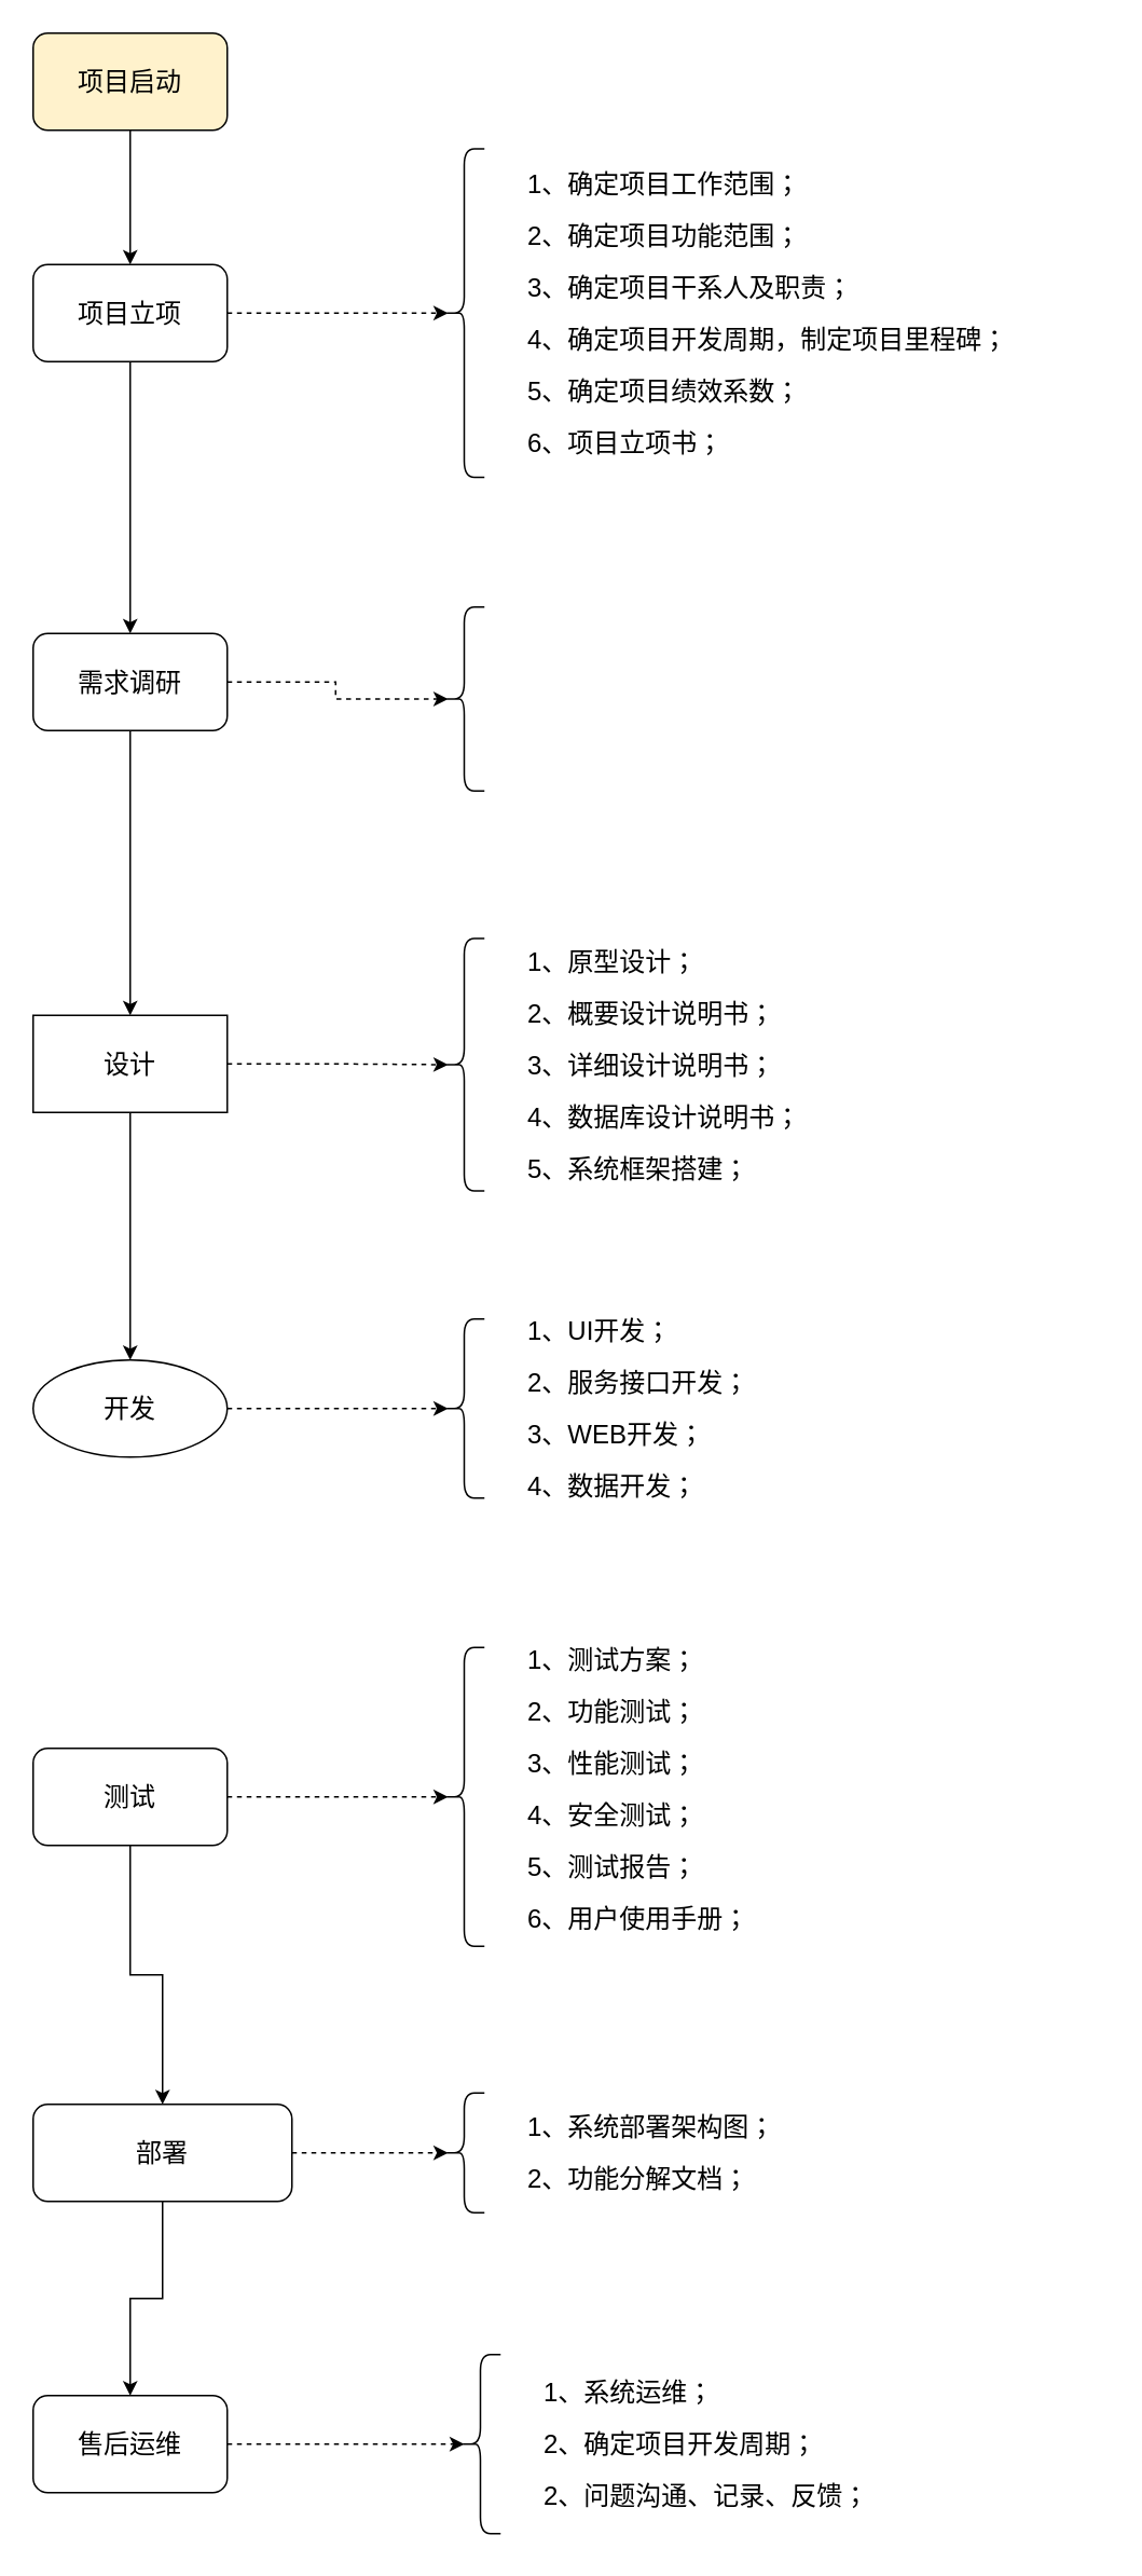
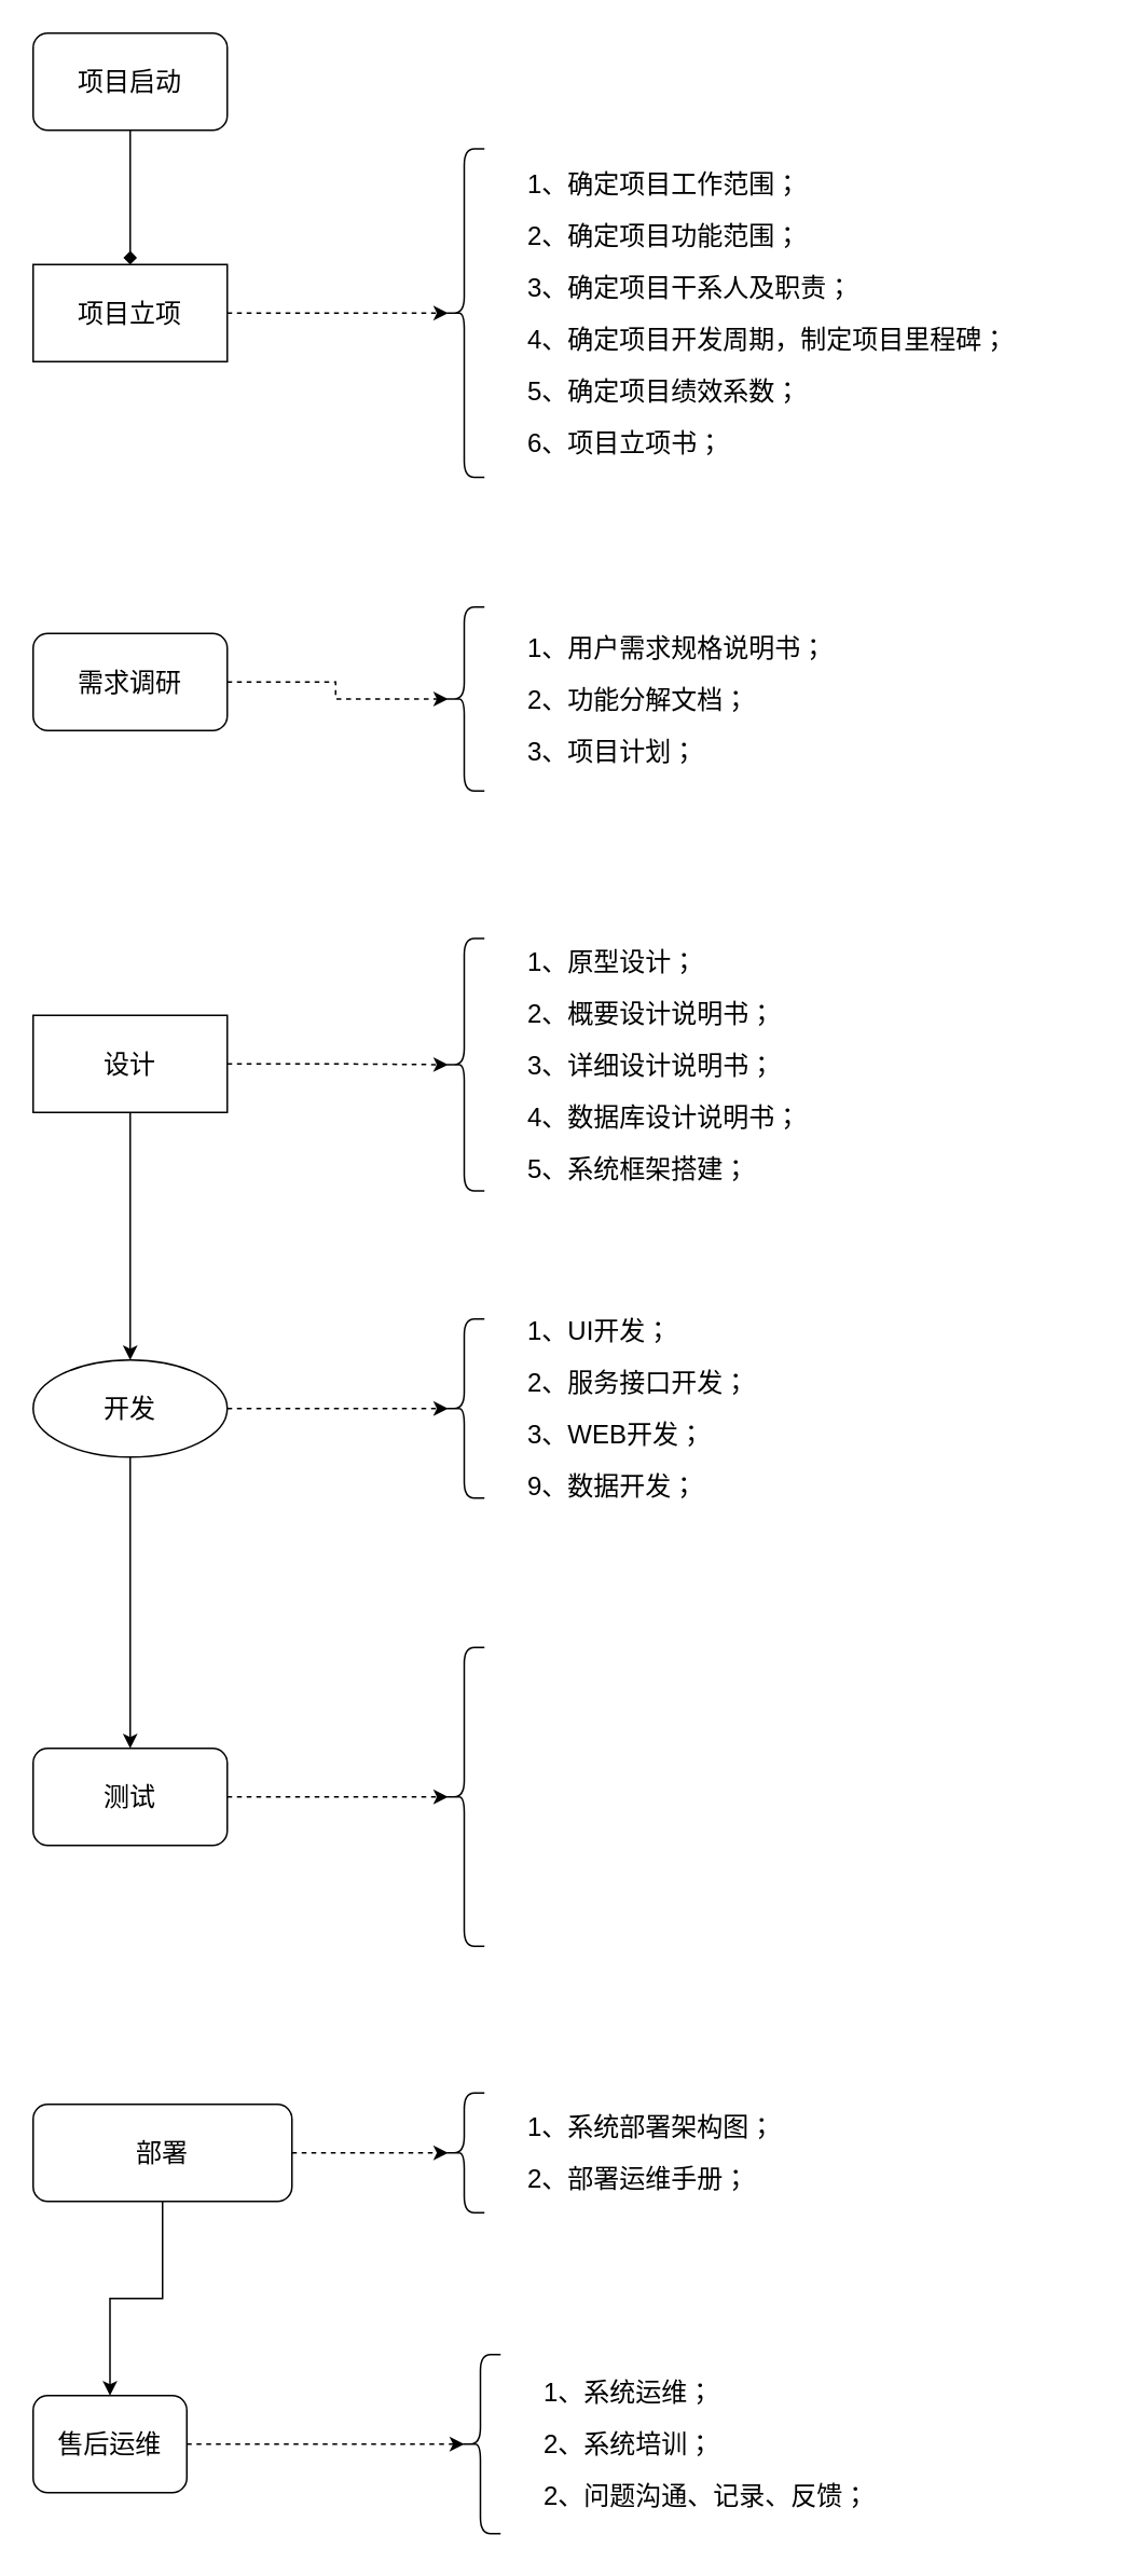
  <mxCell id="0" />
  <mxCell id="1" parent="0" />
- <mxCell id="2" value="" style="edgeStyle=orthogonalEdgeStyle;rounded=0;orthogonalLoop=1;jettySize=auto;html=1;fontSize=16;" parent="1" source="3" target="5" edge="1"><mxGeometry relative="1" as="geometry" /></mxCell>
- <mxCell id="3" value="项目启动" style="rounded=1;whiteSpace=wrap;html=1;fontSize=16;fillColor=#fff2cc;" parent="1" vertex="1"><mxGeometry x="20" y="20" width="120" height="60" as="geometry" /></mxCell>
- <mxCell id="4" value="" style="edgeStyle=orthogonalEdgeStyle;rounded=0;orthogonalLoop=1;jettySize=auto;html=1;fontSize=16;" parent="1" source="5" target="7" edge="1"><mxGeometry relative="1" as="geometry" /></mxCell>
- <mxCell id="5" value="项目立项" style="whiteSpace=wrap;html=1;rounded=1;fontSize=16;" parent="1" vertex="1"><mxGeometry x="20" y="163" width="120" height="60" as="geometry" /></mxCell>
- <mxCell id="6" value="" style="edgeStyle=orthogonalEdgeStyle;rounded=0;orthogonalLoop=1;jettySize=auto;html=1;fontSize=16;" parent="1" source="7" target="9" edge="1"><mxGeometry relative="1" as="geometry" /></mxCell>
+ <mxCell id="2" value="" style="edgeStyle=orthogonalEdgeStyle;rounded=0;orthogonalLoop=1;jettySize=auto;html=1;fontSize=16;endArrow=diamond;" parent="1" source="3" target="5" edge="1"><mxGeometry relative="1" as="geometry" /></mxCell>
+ <mxCell id="3" value="项目启动" style="rounded=1;whiteSpace=wrap;html=1;fontSize=16;" parent="1" vertex="1"><mxGeometry x="20" y="20" width="120" height="60" as="geometry" /></mxCell>
+ <mxCell id="5" value="项目立项" style="whiteSpace=wrap;html=1;fontSize=16;rounded=0;" parent="1" vertex="1"><mxGeometry x="20" y="163" width="120" height="60" as="geometry" /></mxCell>
  <mxCell id="7" value="需求调研" style="whiteSpace=wrap;html=1;rounded=1;fontSize=16;" parent="1" vertex="1"><mxGeometry x="20" y="391" width="120" height="60" as="geometry" /></mxCell>
  <mxCell id="8" value="" style="edgeStyle=orthogonalEdgeStyle;rounded=0;orthogonalLoop=1;jettySize=auto;html=1;fontSize=16;" parent="1" source="9" target="11" edge="1"><mxGeometry relative="1" as="geometry" /></mxCell>
  <mxCell id="9" value="设计" style="whiteSpace=wrap;html=1;fontSize=16;rounded=0;" parent="1" vertex="1"><mxGeometry x="20" y="627" width="120" height="60" as="geometry" /></mxCell>
+ <mxCell id="10" value="" style="edgeStyle=orthogonalEdgeStyle;rounded=0;orthogonalLoop=1;jettySize=auto;html=1;fontSize=16;" parent="1" source="11" target="13" edge="1"><mxGeometry relative="1" as="geometry" /></mxCell>
  <mxCell id="11" value="开发" style="ellipse;whiteSpace=wrap;html=1;fontSize=16;" parent="1" vertex="1"><mxGeometry x="20" y="840" width="120" height="60" as="geometry" /></mxCell>
- <mxCell id="12" value="" style="edgeStyle=orthogonalEdgeStyle;rounded=0;orthogonalLoop=1;jettySize=auto;html=1;fontSize=16;" parent="1" source="13" target="15" edge="1"><mxGeometry relative="1" as="geometry" /></mxCell>
  <mxCell id="13" value="测试" style="whiteSpace=wrap;html=1;rounded=1;fontSize=16;" parent="1" vertex="1"><mxGeometry x="20" y="1080" width="120" height="60" as="geometry" /></mxCell>
  <mxCell id="14" value="" style="edgeStyle=orthogonalEdgeStyle;rounded=0;orthogonalLoop=1;jettySize=auto;html=1;fontSize=16;" parent="1" source="15" target="16" edge="1"><mxGeometry relative="1" as="geometry" /></mxCell>
  <mxCell id="15" value="部署" style="whiteSpace=wrap;html=1;rounded=1;fontSize=16;" parent="1" vertex="1"><mxGeometry x="20" y="1300" width="160" height="60" as="geometry" /></mxCell>
- <mxCell id="16" value="售后运维" style="whiteSpace=wrap;html=1;rounded=1;fontSize=16;" parent="1" vertex="1"><mxGeometry x="20" y="1480" width="120" height="60" as="geometry" /></mxCell>
+ <mxCell id="16" value="售后运维" style="whiteSpace=wrap;html=1;rounded=1;fontSize=16;" parent="1" vertex="1"><mxGeometry x="20" y="1480" width="95" height="60" as="geometry" /></mxCell>
  <mxCell id="17" style="edgeStyle=orthogonalEdgeStyle;rounded=0;orthogonalLoop=1;jettySize=auto;html=1;exitX=1;exitY=0.5;exitDx=0;exitDy=0;entryX=0.1;entryY=0.5;entryDx=0;entryDy=0;entryPerimeter=0;fontSize=16;dashed=1;startArrow=none;startFill=0;" parent="1" source="5" target="19" edge="1"><mxGeometry relative="1" as="geometry" /></mxCell>
  <mxCell id="18" value="" style="group;fontSize=16;" parent="1" vertex="1" connectable="0"><mxGeometry x="274" y="83" width="400" height="220" as="geometry" /></mxCell>
  <mxCell id="19" value="" style="shape=curlyBracket;whiteSpace=wrap;html=1;rounded=1;labelPosition=left;verticalLabelPosition=middle;align=right;verticalAlign=middle;fontSize=16;" parent="18" vertex="1"><mxGeometry y="8.462" width="25" height="203.077" as="geometry" /></mxCell>
  <mxCell id="20" value="&lt;p style=&quot;line-height: 100%;&quot;&gt;1、确定项目工作范围；&lt;/p&gt;&lt;p style=&quot;line-height: 100%;&quot;&gt;2、确定项目功能范围；&lt;/p&gt;&lt;p style=&quot;line-height: 100%;&quot;&gt;3、确定项目干系人及职责；&lt;/p&gt;&lt;p style=&quot;line-height: 100%;&quot;&gt;4、确定项目开发周期，制定项目里程碑；&lt;/p&gt;&lt;p style=&quot;line-height: 100%;&quot;&gt;5、确定项目绩效系数；&lt;/p&gt;&lt;p style=&quot;line-height: 100%;&quot;&gt;6、项目立项书；&lt;/p&gt;" style="text;html=1;strokeColor=none;fillColor=none;align=left;verticalAlign=middle;whiteSpace=wrap;rounded=0;horizontal=1;fontSize=16;" parent="18" vertex="1"><mxGeometry x="50" width="350" height="220" as="geometry" /></mxCell>
  <mxCell id="21" style="edgeStyle=orthogonalEdgeStyle;rounded=0;orthogonalLoop=1;jettySize=auto;html=1;entryX=0.1;entryY=0.5;entryDx=0;entryDy=0;entryPerimeter=0;fontSize=16;dashed=1;" parent="1" source="7" target="28" edge="1"><mxGeometry relative="1" as="geometry"><mxPoint x="312.96" y="627" as="targetPoint" /></mxGeometry></mxCell>
  <mxCell id="22" style="edgeStyle=orthogonalEdgeStyle;rounded=0;orthogonalLoop=1;jettySize=auto;html=1;entryX=0.1;entryY=0.5;entryDx=0;entryDy=0;entryPerimeter=0;fontSize=16;dashed=1;" parent="1" source="9" target="31" edge="1"><mxGeometry relative="1" as="geometry"><mxPoint x="322" y="767" as="targetPoint" /></mxGeometry></mxCell>
  <mxCell id="23" style="edgeStyle=orthogonalEdgeStyle;rounded=0;orthogonalLoop=1;jettySize=auto;html=1;fontSize=16;entryX=0.1;entryY=0.5;entryDx=0;entryDy=0;entryPerimeter=0;dashed=1;" parent="1" source="11" target="34" edge="1"><mxGeometry relative="1" as="geometry"><mxPoint x="480" y="824" as="targetPoint" /></mxGeometry></mxCell>
  <mxCell id="24" style="edgeStyle=orthogonalEdgeStyle;rounded=0;orthogonalLoop=1;jettySize=auto;html=1;fontSize=16;entryX=0.1;entryY=0.5;entryDx=0;entryDy=0;entryPerimeter=0;dashed=1;" parent="1" source="13" target="37" edge="1"><mxGeometry relative="1" as="geometry"><mxPoint x="290" y="1084" as="targetPoint" /></mxGeometry></mxCell>
  <mxCell id="25" style="edgeStyle=orthogonalEdgeStyle;rounded=0;orthogonalLoop=1;jettySize=auto;html=1;entryX=0.1;entryY=0.5;entryDx=0;entryDy=0;entryPerimeter=0;fontSize=16;dashed=1;" parent="1" source="15" target="40" edge="1"><mxGeometry relative="1" as="geometry"><mxPoint x="312" y="1187.5" as="targetPoint" /></mxGeometry></mxCell>
  <mxCell id="26" style="edgeStyle=orthogonalEdgeStyle;rounded=0;orthogonalLoop=1;jettySize=auto;html=1;entryX=0.1;entryY=0.5;entryDx=0;entryDy=0;entryPerimeter=0;fontSize=16;dashed=1;" parent="1" source="16" target="43" edge="1"><mxGeometry relative="1" as="geometry"><mxPoint x="312" y="1326.5" as="targetPoint" /></mxGeometry></mxCell>
  <mxCell id="27" value="" style="group;fontSize=16;" parent="1" vertex="1" connectable="0"><mxGeometry x="274" y="370" width="400" height="123" as="geometry" /></mxCell>
  <mxCell id="28" value="" style="shape=curlyBracket;whiteSpace=wrap;html=1;rounded=1;labelPosition=left;verticalLabelPosition=middle;align=right;verticalAlign=middle;fontSize=16;" parent="27" vertex="1"><mxGeometry y="4.731" width="25" height="113.538" as="geometry" /></mxCell>
+ <mxCell id="29" value="&lt;p style=&quot;line-height: 100%;&quot;&gt;1、用户需求规格说明书；&lt;/p&gt;&lt;p style=&quot;line-height: 100%;&quot;&gt;2、功能分解文档；&lt;/p&gt;&lt;p style=&quot;line-height: 100%;&quot;&gt;3、项目计划；&lt;/p&gt;" style="text;html=1;strokeColor=none;fillColor=none;align=left;verticalAlign=middle;whiteSpace=wrap;rounded=0;horizontal=1;fontSize=16;" parent="27" vertex="1"><mxGeometry x="50" width="350" height="123.0" as="geometry" /></mxCell>
  <mxCell id="30" value="" style="group;fontSize=16;" parent="1" vertex="1" connectable="0"><mxGeometry x="274" y="573" width="400" height="169" as="geometry" /></mxCell>
  <mxCell id="31" value="" style="shape=curlyBracket;whiteSpace=wrap;html=1;rounded=1;labelPosition=left;verticalLabelPosition=middle;align=right;verticalAlign=middle;fontSize=16;" parent="30" vertex="1"><mxGeometry y="6.5" width="25" height="156.0" as="geometry" /></mxCell>
  <mxCell id="32" value="&lt;p style=&quot;line-height: 100%;&quot;&gt;1、原型设计；&lt;/p&gt;&lt;p style=&quot;line-height: 100%;&quot;&gt;2、概要设计说明书；&lt;/p&gt;&lt;p style=&quot;line-height: 100%;&quot;&gt;3、详细设计说明书；&lt;/p&gt;&lt;p style=&quot;line-height: 100%;&quot;&gt;4、数据库设计说明书；&lt;/p&gt;&lt;p style=&quot;line-height: 100%;&quot;&gt;5、系统框架搭建；&lt;/p&gt;" style="text;html=1;strokeColor=none;fillColor=none;align=left;verticalAlign=middle;whiteSpace=wrap;rounded=0;horizontal=1;fontSize=16;" parent="30" vertex="1"><mxGeometry x="50" width="350" height="169" as="geometry" /></mxCell>
  <mxCell id="33" value="" style="group;fontSize=16;" parent="1" vertex="1" connectable="0"><mxGeometry x="274" y="810" width="400" height="120" as="geometry" /></mxCell>
  <mxCell id="34" value="" style="shape=curlyBracket;whiteSpace=wrap;html=1;rounded=1;labelPosition=left;verticalLabelPosition=middle;align=right;verticalAlign=middle;fontSize=16;" parent="33" vertex="1"><mxGeometry y="4.615" width="25" height="110.769" as="geometry" /></mxCell>
- <mxCell id="35" value="&lt;p style=&quot;line-height: 100%;&quot;&gt;1、UI开发；&lt;/p&gt;&lt;p style=&quot;line-height: 100%;&quot;&gt;2、服务接口开发；&lt;/p&gt;&lt;p style=&quot;line-height: 100%;&quot;&gt;3、WEB开发；&lt;/p&gt;&lt;p style=&quot;line-height: 100%;&quot;&gt;4、数据开发；&lt;/p&gt;" style="text;html=1;strokeColor=none;fillColor=none;align=left;verticalAlign=middle;whiteSpace=wrap;rounded=0;horizontal=1;fontSize=16;" parent="33" vertex="1"><mxGeometry x="50" width="350" height="120" as="geometry" /></mxCell>
+ <mxCell id="35" value="&lt;p style=&quot;line-height: 100%;&quot;&gt;1、UI开发；&lt;/p&gt;&lt;p style=&quot;line-height: 100%;&quot;&gt;2、服务接口开发；&lt;/p&gt;&lt;p style=&quot;line-height: 100%;&quot;&gt;3、WEB开发；&lt;/p&gt;&lt;p style=&quot;line-height: 100%;&quot;&gt;9、数据开发；&lt;/p&gt;" style="text;html=1;strokeColor=none;fillColor=none;align=left;verticalAlign=middle;whiteSpace=wrap;rounded=0;horizontal=1;fontSize=16;" parent="33" vertex="1"><mxGeometry x="50" width="350" height="120" as="geometry" /></mxCell>
  <mxCell id="36" value="" style="group;fontSize=16;" parent="1" vertex="1" connectable="0"><mxGeometry x="274" y="1010" width="400" height="200" as="geometry" /></mxCell>
  <mxCell id="37" value="" style="shape=curlyBracket;whiteSpace=wrap;html=1;rounded=1;labelPosition=left;verticalLabelPosition=middle;align=right;verticalAlign=middle;fontSize=16;" parent="36" vertex="1"><mxGeometry y="7.692" width="25" height="184.615" as="geometry" /></mxCell>
- <mxCell id="38" value="&lt;p style=&quot;line-height: 100%;&quot;&gt;1、测试方案；&lt;/p&gt;&lt;p style=&quot;line-height: 100%;&quot;&gt;2、功能测试；&lt;/p&gt;&lt;p style=&quot;line-height: 100%;&quot;&gt;3、性能测试；&lt;/p&gt;&lt;p style=&quot;line-height: 100%;&quot;&gt;4、安全测试；&lt;/p&gt;&lt;p style=&quot;line-height: 100%;&quot;&gt;5、测试报告；&lt;/p&gt;&lt;p style=&quot;line-height: 100%;&quot;&gt;6、用户使用手册；&lt;/p&gt;" style="text;html=1;strokeColor=none;fillColor=none;align=left;verticalAlign=middle;whiteSpace=wrap;rounded=0;horizontal=1;fontSize=16;" parent="36" vertex="1"><mxGeometry x="50" width="350" height="190.476" as="geometry" /></mxCell>
  <mxCell id="39" value="" style="group;fontSize=16;" parent="1" vertex="1" connectable="0"><mxGeometry x="274" y="1290" width="400" height="80" as="geometry" /></mxCell>
  <mxCell id="40" value="" style="shape=curlyBracket;whiteSpace=wrap;html=1;rounded=1;labelPosition=left;verticalLabelPosition=middle;align=right;verticalAlign=middle;fontSize=16;" parent="39" vertex="1"><mxGeometry y="3.077" width="25" height="73.846" as="geometry" /></mxCell>
- <mxCell id="41" value="&lt;p style=&quot;line-height: 100%;&quot;&gt;1、系统部署架构图；&lt;/p&gt;&lt;p style=&quot;line-height: 100%;&quot;&gt;2、功能分解文档；&lt;/p&gt;" style="text;html=1;strokeColor=none;fillColor=none;align=left;verticalAlign=middle;whiteSpace=wrap;rounded=0;horizontal=1;fontSize=16;" parent="39" vertex="1"><mxGeometry x="50" width="350" height="80" as="geometry" /></mxCell>
+ <mxCell id="41" value="&lt;p style=&quot;line-height: 100%;&quot;&gt;1、系统部署架构图；&lt;/p&gt;&lt;p style=&quot;line-height: 100%;&quot;&gt;2、部署运维手册；&lt;/p&gt;" style="text;html=1;strokeColor=none;fillColor=none;align=left;verticalAlign=middle;whiteSpace=wrap;rounded=0;horizontal=1;fontSize=16;" parent="39" vertex="1"><mxGeometry x="50" width="350" height="80" as="geometry" /></mxCell>
  <mxCell id="42" value="" style="group;fontSize=16;" parent="1" vertex="1" connectable="0"><mxGeometry x="284" y="1450" width="400" height="120" as="geometry" /></mxCell>
  <mxCell id="43" value="" style="shape=curlyBracket;whiteSpace=wrap;html=1;rounded=1;labelPosition=left;verticalLabelPosition=middle;align=right;verticalAlign=middle;fontSize=16;" parent="42" vertex="1"><mxGeometry y="4.615" width="25" height="110.769" as="geometry" /></mxCell>
- <mxCell id="44" value="&lt;p style=&quot;line-height: 100%;&quot;&gt;1、系统运维；&lt;/p&gt;&lt;p style=&quot;line-height: 100%;&quot;&gt;2、确定项目开发周期；&lt;/p&gt;&lt;p style=&quot;line-height: 100%;&quot;&gt;2、问题沟通、记录、反馈；&lt;/p&gt;" style="text;html=1;strokeColor=none;fillColor=none;align=left;verticalAlign=middle;whiteSpace=wrap;rounded=0;horizontal=1;fontSize=16;" parent="42" vertex="1"><mxGeometry x="50" width="350" height="120" as="geometry" /></mxCell>
+ <mxCell id="44" value="&lt;p style=&quot;line-height: 100%;&quot;&gt;1、系统运维；&lt;/p&gt;&lt;p style=&quot;line-height: 100%;&quot;&gt;2、系统培训；&lt;/p&gt;&lt;p style=&quot;line-height: 100%;&quot;&gt;2、问题沟通、记录、反馈；&lt;/p&gt;" style="text;html=1;strokeColor=none;fillColor=none;align=left;verticalAlign=middle;whiteSpace=wrap;rounded=0;horizontal=1;fontSize=16;" parent="42" vertex="1"><mxGeometry x="50" width="350" height="120" as="geometry" /></mxCell>
